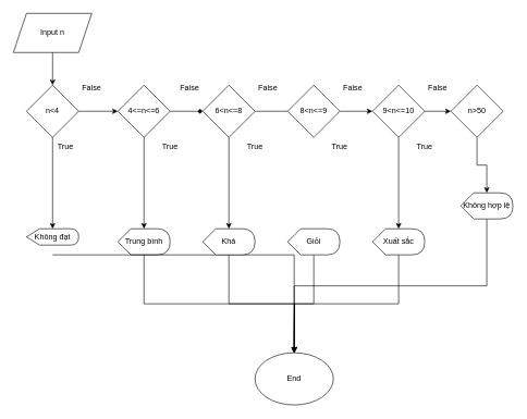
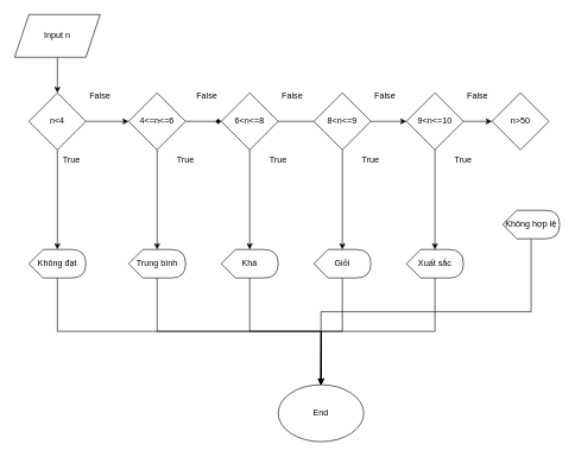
  <mxCell id="0" />
  <mxCell id="1" parent="0" />
  <mxCell id="2" value="Input n" style="shape=parallelogram;perimeter=parallelogramPerimeter;whiteSpace=wrap;html=1;fixedSize=1;" vertex="1" parent="1"><mxGeometry x="20" y="20" width="120" height="60" as="geometry" /></mxCell>
  <mxCell id="3" style="edgeStyle=orthogonalEdgeStyle;rounded=0;orthogonalLoop=1;jettySize=auto;html=1;exitX=1;exitY=0.5;exitDx=0;exitDy=0;entryX=0;entryY=0.5;entryDx=0;entryDy=0;" edge="1" parent="1" source="4" target="14"><mxGeometry relative="1" as="geometry" /></mxCell>
  <mxCell id="4" value="n&amp;lt;4" style="rhombus;whiteSpace=wrap;html=1;" vertex="1" parent="1"><mxGeometry x="40" y="130" width="80" height="80" as="geometry" /></mxCell>
  <mxCell id="5" style="edgeStyle=orthogonalEdgeStyle;rounded=0;orthogonalLoop=1;jettySize=auto;html=1;exitX=0;exitY=0;exitDx=40;exitDy=40;exitPerimeter=0;" edge="1" parent="1" source="6"><mxGeometry relative="1" as="geometry"><mxPoint x="450" y="540" as="targetPoint" /></mxGeometry></mxCell>
  <mxCell id="6" value="Trung bình" style="shape=display;whiteSpace=wrap;html=1;" vertex="1" parent="1"><mxGeometry x="180" y="350" width="80" height="40" as="geometry" /></mxCell>
  <mxCell id="7" style="edgeStyle=orthogonalEdgeStyle;rounded=0;orthogonalLoop=1;jettySize=auto;html=1;exitX=0;exitY=0;exitDx=40;exitDy=40;exitPerimeter=0;" edge="1" parent="1" source="8" target="10"><mxGeometry relative="1" as="geometry" /></mxCell>
- <mxCell id="8" value="Không đạt" style="shape=display;whiteSpace=wrap;html=1;" vertex="1" parent="1"><mxGeometry x="40" y="350" width="80" height="25" as="geometry" /></mxCell>
+ <mxCell id="8" value="Không đạt" style="shape=display;whiteSpace=wrap;html=1;" vertex="1" parent="1"><mxGeometry x="40" y="350" width="80" height="40" as="geometry" /></mxCell>
  <mxCell id="9" value="" style="endArrow=classic;html=1;rounded=0;exitX=0.5;exitY=1;exitDx=0;exitDy=0;entryX=0.5;entryY=0;entryDx=0;entryDy=0;" edge="1" parent="1" source="2" target="4"><mxGeometry width="50" height="50" relative="1" as="geometry"><mxPoint x="156" y="210" as="sourcePoint" /><mxPoint x="206" y="160" as="targetPoint" /></mxGeometry></mxCell>
  <mxCell id="10" value="End" style="ellipse;whiteSpace=wrap;html=1;" vertex="1" parent="1"><mxGeometry x="390" y="540" width="120" height="80" as="geometry" /></mxCell>
  <mxCell id="11" value="True" style="text;html=1;align=center;verticalAlign=middle;whiteSpace=wrap;rounded=0;" vertex="1" parent="1"><mxGeometry x="70" y="210" width="60" height="30" as="geometry" /></mxCell>
  <mxCell id="12" value="False" style="text;html=1;align=center;verticalAlign=middle;whiteSpace=wrap;rounded=0;" vertex="1" parent="1"><mxGeometry x="110" y="120" width="60" height="30" as="geometry" /></mxCell>
  <mxCell id="13" style="edgeStyle=orthogonalEdgeStyle;rounded=0;orthogonalLoop=1;jettySize=auto;html=1;exitX=1;exitY=0.5;exitDx=0;exitDy=0;entryX=0;entryY=0.5;entryDx=0;entryDy=0;endArrow=diamond;" edge="1" parent="1" source="14" target="16"><mxGeometry relative="1" as="geometry" /></mxCell>
  <mxCell id="14" value="4&amp;lt;=n&amp;lt;=6" style="rhombus;whiteSpace=wrap;html=1;" vertex="1" parent="1"><mxGeometry x="180" y="130" width="80" height="80" as="geometry" /></mxCell>
  <mxCell id="15" style="edgeStyle=orthogonalEdgeStyle;rounded=0;orthogonalLoop=1;jettySize=auto;html=1;exitX=1;exitY=0.5;exitDx=0;exitDy=0;entryX=0;entryY=0.5;entryDx=0;entryDy=0;endArrow=none;" edge="1" parent="1" source="16" target="18"><mxGeometry relative="1" as="geometry" /></mxCell>
  <mxCell id="16" value="6&amp;lt;n&amp;lt;=8" style="rhombus;whiteSpace=wrap;html=1;" vertex="1" parent="1"><mxGeometry x="310" y="130" width="80" height="80" as="geometry" /></mxCell>
  <mxCell id="17" style="edgeStyle=orthogonalEdgeStyle;rounded=0;orthogonalLoop=1;jettySize=auto;html=1;exitX=1;exitY=0.5;exitDx=0;exitDy=0;entryX=0;entryY=0.5;entryDx=0;entryDy=0;" edge="1" parent="1" source="18" target="20"><mxGeometry relative="1" as="geometry" /></mxCell>
  <mxCell id="18" value="8&amp;lt;n&amp;lt;=9" style="rhombus;whiteSpace=wrap;html=1;" vertex="1" parent="1"><mxGeometry x="440" y="130" width="80" height="80" as="geometry" /></mxCell>
  <mxCell id="19" style="edgeStyle=orthogonalEdgeStyle;rounded=0;orthogonalLoop=1;jettySize=auto;html=1;exitX=1;exitY=0.5;exitDx=0;exitDy=0;entryX=0;entryY=0.5;entryDx=0;entryDy=0;" edge="1" parent="1" source="20" target="21"><mxGeometry relative="1" as="geometry" /></mxCell>
  <mxCell id="20" value="9&amp;lt;n&amp;lt;=10" style="rhombus;whiteSpace=wrap;html=1;" vertex="1" parent="1"><mxGeometry x="570" y="130" width="80" height="80" as="geometry" /></mxCell>
  <mxCell id="21" value="n&amp;gt;50" style="rhombus;whiteSpace=wrap;html=1;" vertex="1" parent="1"><mxGeometry x="690" y="130" width="80" height="80" as="geometry" /></mxCell>
  <mxCell id="22" style="edgeStyle=orthogonalEdgeStyle;rounded=0;orthogonalLoop=1;jettySize=auto;html=1;exitX=0;exitY=0;exitDx=40;exitDy=40;exitPerimeter=0;" edge="1" parent="1" source="23"><mxGeometry relative="1" as="geometry"><mxPoint x="450" y="540" as="targetPoint" /></mxGeometry></mxCell>
  <mxCell id="23" value="Khá" style="shape=display;whiteSpace=wrap;html=1;" vertex="1" parent="1"><mxGeometry x="310" y="350" width="80" height="40" as="geometry" /></mxCell>
  <mxCell id="24" style="edgeStyle=orthogonalEdgeStyle;rounded=0;orthogonalLoop=1;jettySize=auto;html=1;exitX=0;exitY=0;exitDx=40;exitDy=40;exitPerimeter=0;" edge="1" parent="1" source="25"><mxGeometry relative="1" as="geometry"><mxPoint x="450" y="540" as="targetPoint" /></mxGeometry></mxCell>
  <mxCell id="25" value="Giỏi" style="shape=display;whiteSpace=wrap;html=1;" vertex="1" parent="1"><mxGeometry x="440" y="350" width="80" height="40" as="geometry" /></mxCell>
  <mxCell id="26" style="edgeStyle=orthogonalEdgeStyle;rounded=0;orthogonalLoop=1;jettySize=auto;html=1;exitX=0;exitY=0;exitDx=40;exitDy=40;exitPerimeter=0;" edge="1" parent="1" source="27"><mxGeometry relative="1" as="geometry"><mxPoint x="450" y="540" as="targetPoint" /></mxGeometry></mxCell>
  <mxCell id="27" value="Xuất sắc" style="shape=display;whiteSpace=wrap;html=1;" vertex="1" parent="1"><mxGeometry x="570" y="350" width="80" height="40" as="geometry" /></mxCell>
  <mxCell id="28" style="edgeStyle=orthogonalEdgeStyle;rounded=0;orthogonalLoop=1;jettySize=auto;html=1;exitX=0;exitY=0;exitDx=40;exitDy=40;exitPerimeter=0;" edge="1" parent="1" source="29" target="10"><mxGeometry relative="1" as="geometry" /></mxCell>
  <mxCell id="29" value="Không hợp lệ" style="shape=display;whiteSpace=wrap;html=1;" vertex="1" parent="1"><mxGeometry x="705" y="295" width="80" height="40" as="geometry" /></mxCell>
  <mxCell id="30" style="edgeStyle=orthogonalEdgeStyle;rounded=0;orthogonalLoop=1;jettySize=auto;html=1;exitX=0.5;exitY=1;exitDx=0;exitDy=0;entryX=0;entryY=0;entryDx=40;entryDy=0;entryPerimeter=0;" edge="1" parent="1" source="4" target="8"><mxGeometry relative="1" as="geometry" /></mxCell>
  <mxCell id="31" style="edgeStyle=orthogonalEdgeStyle;rounded=0;orthogonalLoop=1;jettySize=auto;html=1;exitX=0.5;exitY=1;exitDx=0;exitDy=0;entryX=0;entryY=0;entryDx=40;entryDy=0;entryPerimeter=0;" edge="1" parent="1" source="14" target="6"><mxGeometry relative="1" as="geometry" /></mxCell>
  <mxCell id="32" style="edgeStyle=orthogonalEdgeStyle;rounded=0;orthogonalLoop=1;jettySize=auto;html=1;exitX=0.5;exitY=1;exitDx=0;exitDy=0;entryX=0;entryY=0;entryDx=40;entryDy=0;entryPerimeter=0;" edge="1" parent="1" source="16" target="23"><mxGeometry relative="1" as="geometry" /></mxCell>
+ <mxCell id="33" style="edgeStyle=orthogonalEdgeStyle;rounded=0;orthogonalLoop=1;jettySize=auto;html=1;exitX=0.5;exitY=1;exitDx=0;exitDy=0;entryX=0;entryY=0;entryDx=40;entryDy=0;entryPerimeter=0;" edge="1" parent="1" source="18" target="25"><mxGeometry relative="1" as="geometry" /></mxCell>
  <mxCell id="34" style="edgeStyle=orthogonalEdgeStyle;rounded=0;orthogonalLoop=1;jettySize=auto;html=1;exitX=0.5;exitY=1;exitDx=0;exitDy=0;entryX=0;entryY=0;entryDx=40;entryDy=0;entryPerimeter=0;" edge="1" parent="1" source="20" target="27"><mxGeometry relative="1" as="geometry" /></mxCell>
- <mxCell id="35" style="edgeStyle=orthogonalEdgeStyle;rounded=0;orthogonalLoop=1;jettySize=auto;html=1;exitX=0.5;exitY=1;exitDx=0;exitDy=0;entryX=0;entryY=0;entryDx=40;entryDy=0;entryPerimeter=0;" edge="1" parent="1" source="21" target="29"><mxGeometry relative="1" as="geometry" /></mxCell>
  <mxCell id="36" value="False" style="text;html=1;align=center;verticalAlign=middle;whiteSpace=wrap;rounded=0;" vertex="1" parent="1"><mxGeometry x="260" y="120" width="60" height="30" as="geometry" /></mxCell>
  <mxCell id="37" value="False" style="text;html=1;align=center;verticalAlign=middle;whiteSpace=wrap;rounded=0;" vertex="1" parent="1"><mxGeometry x="640" y="120" width="60" height="30" as="geometry" /></mxCell>
  <mxCell id="38" value="False" style="text;html=1;align=center;verticalAlign=middle;whiteSpace=wrap;rounded=0;" vertex="1" parent="1"><mxGeometry x="510" y="120" width="60" height="30" as="geometry" /></mxCell>
  <mxCell id="39" value="False" style="text;html=1;align=center;verticalAlign=middle;whiteSpace=wrap;rounded=0;" vertex="1" parent="1"><mxGeometry x="380" y="120" width="60" height="30" as="geometry" /></mxCell>
  <mxCell id="40" value="True" style="text;html=1;align=center;verticalAlign=middle;whiteSpace=wrap;rounded=0;" vertex="1" parent="1"><mxGeometry x="620" y="210" width="60" height="30" as="geometry" /></mxCell>
  <mxCell id="41" value="True" style="text;html=1;align=center;verticalAlign=middle;whiteSpace=wrap;rounded=0;" vertex="1" parent="1"><mxGeometry x="490" y="210" width="60" height="30" as="geometry" /></mxCell>
  <mxCell id="42" value="True" style="text;html=1;align=center;verticalAlign=middle;whiteSpace=wrap;rounded=0;" vertex="1" parent="1"><mxGeometry x="360" y="210" width="60" height="30" as="geometry" /></mxCell>
  <mxCell id="43" value="True" style="text;html=1;align=center;verticalAlign=middle;whiteSpace=wrap;rounded=0;" vertex="1" parent="1"><mxGeometry x="230" y="210" width="60" height="30" as="geometry" /></mxCell>
